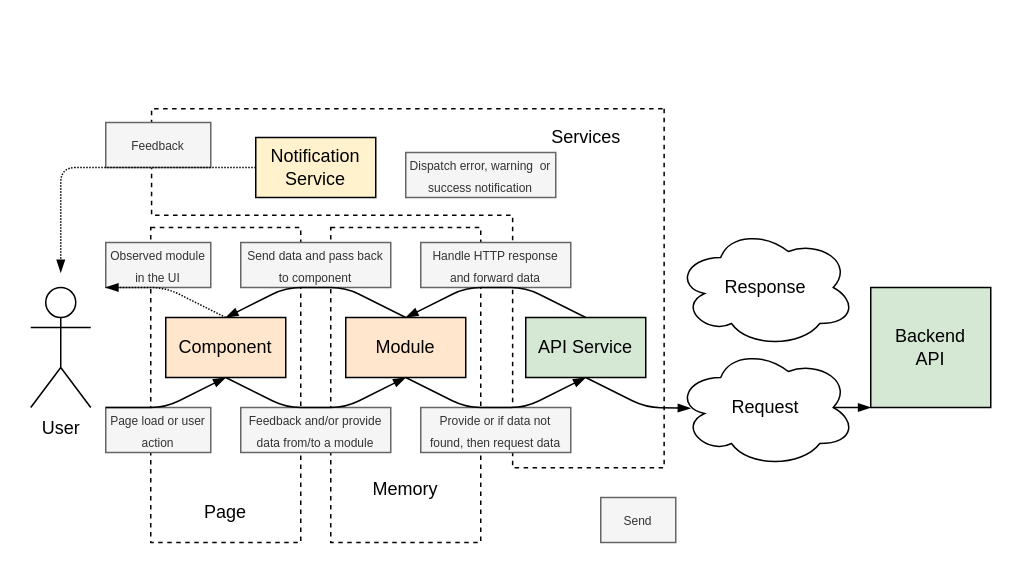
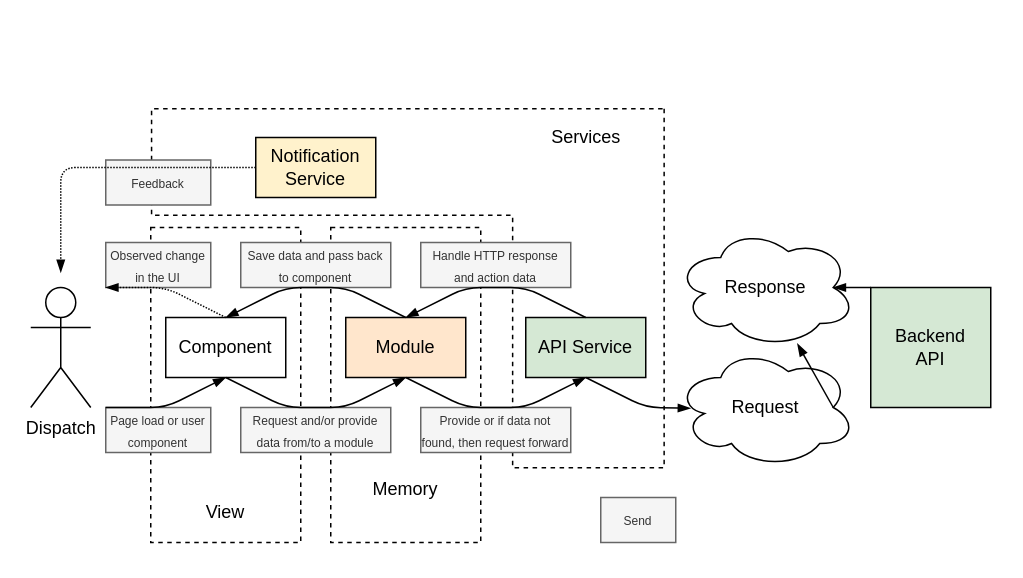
  <mxCell id="0" />
  <mxCell id="1" parent="0" />
  <mxCell id="2" value="" style="rounded=0;whiteSpace=wrap;html=1;shadow=0;glass=0;dashed=1;fillColor=none;" parent="1" vertex="1"><mxGeometry x="100" y="151" width="100" height="210" as="geometry" /></mxCell>
  <mxCell id="3" value="" style="rounded=0;whiteSpace=wrap;html=1;shadow=0;glass=0;dashed=1;fillColor=none;" parent="1" vertex="1"><mxGeometry x="220" y="151" width="100" height="210" as="geometry" /></mxCell>
  <mxCell id="4" value="" style="shape=corner;whiteSpace=wrap;html=1;rotation=90;dx=71;dy=101;dashed=1;fillColor=none;" parent="1" vertex="1"><mxGeometry x="151.76" y="20.62" width="239.3" height="341.71" as="geometry" /></mxCell>
- <mxCell id="5" value="Component" style="rounded=0;whiteSpace=wrap;html=1;fillColor=#ffe6cc;" parent="1" vertex="1"><mxGeometry x="110" y="211" width="80" height="40" as="geometry" /></mxCell>
+ <mxCell id="5" value="Component" style="rounded=0;whiteSpace=wrap;html=1;" parent="1" vertex="1"><mxGeometry x="110" y="211" width="80" height="40" as="geometry" /></mxCell>
  <mxCell id="6" value="Module" style="rounded=0;whiteSpace=wrap;html=1;fillColor=#ffe6cc;" parent="1" vertex="1"><mxGeometry x="230" y="211" width="80" height="40" as="geometry" /></mxCell>
  <mxCell id="7" value="API Service" style="rounded=0;whiteSpace=wrap;html=1;fillColor=#d5e8d4;" parent="1" vertex="1"><mxGeometry x="350" y="211" width="80" height="40" as="geometry" /></mxCell>
  <mxCell id="8" value="Notification Service" style="rounded=0;whiteSpace=wrap;html=1;fillColor=#fff2cc;" parent="1" vertex="1"><mxGeometry x="170" y="91" width="80" height="40" as="geometry" /></mxCell>
  <mxCell id="9" value="Request" style="ellipse;shape=cloud;whiteSpace=wrap;html=1;" parent="1" vertex="1"><mxGeometry x="450" y="231" width="120" height="80" as="geometry" /></mxCell>
- <mxCell id="10" value="User" style="shape=umlActor;verticalLabelPosition=bottom;verticalAlign=top;html=1;outlineConnect=0;" parent="1" vertex="1"><mxGeometry x="20" y="191" width="40" height="80" as="geometry" /></mxCell>
+ <mxCell id="10" value="Dispatch" style="shape=umlActor;verticalLabelPosition=bottom;verticalAlign=top;html=1;outlineConnect=0;" parent="1" vertex="1"><mxGeometry x="20" y="191" width="40" height="80" as="geometry" /></mxCell>
  <mxCell id="11" value="Response" style="ellipse;shape=cloud;whiteSpace=wrap;html=1;" parent="1" vertex="1"><mxGeometry x="450" y="151" width="120" height="80" as="geometry" /></mxCell>
  <mxCell id="12" value="Backend &lt;br&gt;API" style="whiteSpace=wrap;html=1;aspect=fixed;fillColor=#d5e8d4;" parent="1" vertex="1"><mxGeometry x="580" y="191" width="80" height="80" as="geometry" /></mxCell>
- <mxCell id="13" value="" style="endArrow=blockThin;html=1;endFill=1;exitX=0.875;exitY=0.5;exitDx=0;exitDy=0;exitPerimeter=0;entryX=0;entryY=1;entryDx=0;entryDy=0;" parent="1" source="9" target="12" edge="1"><mxGeometry width="50" height="50" relative="1" as="geometry"><mxPoint x="520" y="261" as="sourcePoint" /><mxPoint x="560" y="261" as="targetPoint" /></mxGeometry></mxCell>
- <mxCell id="15" value="&lt;span style=&quot;font-size: 8px&quot;&gt;Feedback and/or provide data from/to a module&lt;/span&gt;" style="text;html=1;strokeColor=#666666;fillColor=#f5f5f5;align=center;verticalAlign=middle;whiteSpace=wrap;rounded=0;fontColor=#333333;" parent="1" vertex="1"><mxGeometry x="160" y="271" width="100" height="30" as="geometry" /></mxCell>
- <mxCell id="16" value="&lt;span style=&quot;font-size: 8px&quot;&gt;Page load or user action&lt;/span&gt;" style="text;html=1;strokeColor=#666666;fillColor=#f5f5f5;align=center;verticalAlign=middle;whiteSpace=wrap;rounded=0;fontColor=#333333;" parent="1" vertex="1"><mxGeometry x="70" y="271" width="70" height="30" as="geometry" /></mxCell>
- <mxCell id="17" value="&lt;font style=&quot;font-size: 8px&quot;&gt;Provide or if data not found, then request&amp;nbsp;&lt;/font&gt;&lt;span style=&quot;font-size: 8px&quot;&gt;data&lt;/span&gt;" style="text;html=1;strokeColor=#666666;fillColor=#f5f5f5;align=center;verticalAlign=middle;whiteSpace=wrap;rounded=0;fontColor=#333333;" parent="1" vertex="1"><mxGeometry x="280" y="271" width="100" height="30" as="geometry" /></mxCell>
- <mxCell id="18" value="&lt;font style=&quot;font-size: 8px&quot;&gt;Send data and pass back to component&lt;/font&gt;" style="text;html=1;strokeColor=#666666;fillColor=#f5f5f5;align=center;verticalAlign=middle;whiteSpace=wrap;rounded=0;fontColor=#333333;" parent="1" vertex="1"><mxGeometry x="160" y="161" width="100" height="30" as="geometry" /></mxCell>
- <mxCell id="19" value="&lt;font style=&quot;font-size: 8px&quot;&gt;Handle HTTP response and forward data&lt;/font&gt;" style="text;html=1;strokeColor=#666666;fillColor=#f5f5f5;align=center;verticalAlign=middle;whiteSpace=wrap;rounded=0;fontColor=#333333;" parent="1" vertex="1"><mxGeometry x="280" y="161" width="100" height="30" as="geometry" /></mxCell>
- <mxCell id="20" value="&lt;font style=&quot;font-size: 8px&quot;&gt;Dispatch error, warning&amp;nbsp; or success notification&lt;/font&gt;" style="text;html=1;strokeColor=#666666;fillColor=#f5f5f5;align=center;verticalAlign=middle;whiteSpace=wrap;rounded=0;fontColor=#333333;" parent="1" vertex="1"><mxGeometry x="270" y="101" width="100" height="30" as="geometry" /></mxCell>
- <mxCell id="21" value="&lt;font style=&quot;font-size: 8px&quot;&gt;Feedback&lt;/font&gt;" style="text;html=1;strokeColor=#666666;fillColor=#f5f5f5;align=center;verticalAlign=middle;whiteSpace=wrap;rounded=0;fontColor=#333333;" parent="1" vertex="1"><mxGeometry x="70" y="81" width="70" height="30" as="geometry" /></mxCell>
- <mxCell id="22" value="&lt;font style=&quot;font-size: 8px&quot;&gt;Observed module in the UI&lt;/font&gt;" style="text;html=1;strokeColor=#666666;fillColor=#f5f5f5;align=center;verticalAlign=middle;whiteSpace=wrap;rounded=0;fontColor=#333333;" parent="1" vertex="1"><mxGeometry x="70" y="161" width="70" height="30" as="geometry" /></mxCell>
+ <mxCell id="13" value="" style="endArrow=blockThin;html=1;endFill=1;exitX=0.875;exitY=0.5;exitDx=0;exitDy=0;exitPerimeter=0;" parent="1" source="9" target="11" edge="1"><mxGeometry width="50" height="50" relative="1" as="geometry"><mxPoint x="520" y="261" as="sourcePoint" /><mxPoint x="560" y="261" as="targetPoint" /></mxGeometry></mxCell>
+ <mxCell id="14" value="" style="endArrow=blockThin;html=1;endFill=1;exitX=0;exitY=0;exitDx=0;exitDy=0;entryX=0.875;entryY=0.5;entryDx=0;entryDy=0;entryPerimeter=0;" parent="1" source="12" target="11" edge="1"><mxGeometry width="50" height="50" relative="1" as="geometry"><mxPoint x="510" y="221" as="sourcePoint" /><mxPoint x="550" y="221" as="targetPoint" /></mxGeometry></mxCell>
+ <mxCell id="15" value="&lt;span style=&quot;font-size: 8px&quot;&gt;Request and/or provide data from/to a module&lt;/span&gt;" style="text;html=1;strokeColor=#666666;fillColor=#f5f5f5;align=center;verticalAlign=middle;whiteSpace=wrap;rounded=0;fontColor=#333333;" parent="1" vertex="1"><mxGeometry x="160" y="271" width="100" height="30" as="geometry" /></mxCell>
+ <mxCell id="16" value="&lt;span style=&quot;font-size: 8px&quot;&gt;Page load or user component&lt;/span&gt;" style="text;html=1;strokeColor=#666666;fillColor=#f5f5f5;align=center;verticalAlign=middle;whiteSpace=wrap;rounded=0;fontColor=#333333;" parent="1" vertex="1"><mxGeometry x="70" y="271" width="70" height="30" as="geometry" /></mxCell>
+ <mxCell id="17" value="&lt;font style=&quot;font-size: 8px&quot;&gt;Provide or if data not found, then request&amp;nbsp;&lt;/font&gt;&lt;span style=&quot;font-size: 8px&quot;&gt;forward&lt;/span&gt;" style="text;html=1;strokeColor=#666666;fillColor=#f5f5f5;align=center;verticalAlign=middle;whiteSpace=wrap;rounded=0;fontColor=#333333;" parent="1" vertex="1"><mxGeometry x="280" y="271" width="100" height="30" as="geometry" /></mxCell>
+ <mxCell id="18" value="&lt;font style=&quot;font-size: 8px&quot;&gt;Save data and pass back to component&lt;/font&gt;" style="text;html=1;strokeColor=#666666;fillColor=#f5f5f5;align=center;verticalAlign=middle;whiteSpace=wrap;rounded=0;fontColor=#333333;" parent="1" vertex="1"><mxGeometry x="160" y="161" width="100" height="30" as="geometry" /></mxCell>
+ <mxCell id="19" value="&lt;font style=&quot;font-size: 8px&quot;&gt;Handle HTTP response and action data&lt;/font&gt;" style="text;html=1;strokeColor=#666666;fillColor=#f5f5f5;align=center;verticalAlign=middle;whiteSpace=wrap;rounded=0;fontColor=#333333;" parent="1" vertex="1"><mxGeometry x="280" y="161" width="100" height="30" as="geometry" /></mxCell>
+ <mxCell id="21" value="&lt;font style=&quot;font-size: 8px&quot;&gt;Feedback&lt;/font&gt;" style="text;html=1;strokeColor=#666666;fillColor=#f5f5f5;align=center;verticalAlign=middle;whiteSpace=wrap;rounded=0;fontColor=#333333;" parent="1" vertex="1"><mxGeometry x="70" y="106" width="70" height="30" as="geometry" /></mxCell>
+ <mxCell id="22" value="&lt;font style=&quot;font-size: 8px&quot;&gt;Observed change in the UI&lt;/font&gt;" style="text;html=1;strokeColor=#666666;fillColor=#f5f5f5;align=center;verticalAlign=middle;whiteSpace=wrap;rounded=0;fontColor=#333333;" parent="1" vertex="1"><mxGeometry x="70" y="161" width="70" height="30" as="geometry" /></mxCell>
  <mxCell id="23" value="&lt;font style=&quot;font-size: 8px&quot;&gt;Send&lt;/font&gt;" style="text;html=1;strokeColor=#666666;fillColor=#f5f5f5;align=center;verticalAlign=middle;whiteSpace=wrap;rounded=0;fontColor=#333333;" parent="1" vertex="1"><mxGeometry x="400" y="331" width="50" height="30" as="geometry" /></mxCell>
  <mxCell id="24" value="" style="endArrow=blockThin;html=1;endFill=1;entryX=0.5;entryY=1;entryDx=0;entryDy=0;" parent="1" target="5" edge="1"><mxGeometry width="50" height="50" relative="1" as="geometry"><mxPoint x="70" y="271" as="sourcePoint" /><mxPoint x="151" y="271" as="targetPoint" /><Array as="points"><mxPoint x="110" y="271" /></Array></mxGeometry></mxCell>
  <mxCell id="25" value="" style="endArrow=blockThin;html=1;endFill=1;entryX=0.5;entryY=1;entryDx=0;entryDy=0;exitX=0.5;exitY=1;exitDx=0;exitDy=0;" parent="1" source="5" target="6" edge="1"><mxGeometry width="50" height="50" relative="1" as="geometry"><mxPoint x="190" y="271" as="sourcePoint" /><mxPoint x="260" y="261" as="targetPoint" /><Array as="points"><mxPoint x="190" y="271" /><mxPoint x="230" y="271" /></Array></mxGeometry></mxCell>
  <mxCell id="26" value="" style="endArrow=blockThin;html=1;endFill=1;entryX=0.5;entryY=1;entryDx=0;entryDy=0;exitX=0.5;exitY=1;exitDx=0;exitDy=0;" parent="1" source="6" target="7" edge="1"><mxGeometry width="50" height="50" relative="1" as="geometry"><mxPoint x="280" y="261" as="sourcePoint" /><mxPoint x="390" y="261" as="targetPoint" /><Array as="points"><mxPoint x="310" y="271" /><mxPoint x="350" y="271" /></Array></mxGeometry></mxCell>
  <mxCell id="27" value="" style="endArrow=blockThin;html=1;endFill=1;exitX=0.5;exitY=1;exitDx=0;exitDy=0;entryX=0.082;entryY=0.506;entryDx=0;entryDy=0;entryPerimeter=0;" parent="1" target="9" edge="1"><mxGeometry width="50" height="50" relative="1" as="geometry"><mxPoint x="390" y="251" as="sourcePoint" /><mxPoint x="470" y="271" as="targetPoint" /><Array as="points"><mxPoint x="430" y="271" /></Array></mxGeometry></mxCell>
  <mxCell id="28" value="" style="endArrow=blockThin;html=1;endFill=1;exitX=0.5;exitY=0;exitDx=0;exitDy=0;entryX=0.5;entryY=0;entryDx=0;entryDy=0;" parent="1" source="7" target="6" edge="1"><mxGeometry width="50" height="50" relative="1" as="geometry"><mxPoint x="290" y="211" as="sourcePoint" /><mxPoint x="330" y="211" as="targetPoint" /><Array as="points"><mxPoint x="350" y="191" /><mxPoint x="310" y="191" /></Array></mxGeometry></mxCell>
  <mxCell id="29" value="" style="endArrow=blockThin;html=1;endFill=1;exitX=0.5;exitY=0;exitDx=0;exitDy=0;entryX=0.5;entryY=0;entryDx=0;entryDy=0;" parent="1" source="6" target="5" edge="1"><mxGeometry width="50" height="50" relative="1" as="geometry"><mxPoint x="270" y="201" as="sourcePoint" /><mxPoint x="150" y="201" as="targetPoint" /><Array as="points"><mxPoint x="230" y="191" /><mxPoint x="190" y="191" /></Array></mxGeometry></mxCell>
  <mxCell id="30" value="" style="endArrow=blockThin;html=1;endFill=1;exitX=0.5;exitY=0;exitDx=0;exitDy=0;dashed=1;dashPattern=1 1;" parent="1" source="5" edge="1"><mxGeometry width="50" height="50" relative="1" as="geometry"><mxPoint x="100" y="201" as="sourcePoint" /><mxPoint x="70" y="191" as="targetPoint" /><Array as="points"><mxPoint x="110" y="191" /></Array></mxGeometry></mxCell>
  <mxCell id="31" value="" style="endArrow=blockThin;html=1;endFill=1;dashed=1;exitX=0;exitY=0.5;exitDx=0;exitDy=0;dashPattern=1 1;" parent="1" source="8" edge="1"><mxGeometry width="50" height="50" relative="1" as="geometry"><mxPoint x="140" y="171" as="sourcePoint" /><mxPoint x="40" y="181" as="targetPoint" /><Array as="points"><mxPoint x="40" y="111" /></Array></mxGeometry></mxCell>
  <mxCell id="32" value="Services" style="text;html=1;strokeColor=none;fillColor=none;align=center;verticalAlign=middle;whiteSpace=wrap;rounded=0;dashed=1;" parent="1" vertex="1"><mxGeometry x="351.06" y="81" width="78.94" height="20" as="geometry" /></mxCell>
  <mxCell id="33" value="Memory" style="text;html=1;strokeColor=none;fillColor=none;align=center;verticalAlign=middle;whiteSpace=wrap;rounded=0;dashed=1;" parent="1" vertex="1"><mxGeometry x="230" y="316" width="80" height="20" as="geometry" /></mxCell>
- <mxCell id="34" value="Page" style="text;html=1;strokeColor=none;fillColor=none;align=center;verticalAlign=middle;whiteSpace=wrap;rounded=0;dashed=1;" parent="1" vertex="1"><mxGeometry x="130" y="331" width="40" height="20" as="geometry" /></mxCell>
+ <mxCell id="34" value="View" style="text;html=1;strokeColor=none;fillColor=none;align=center;verticalAlign=middle;whiteSpace=wrap;rounded=0;dashed=1;" parent="1" vertex="1"><mxGeometry x="130" y="331" width="40" height="20" as="geometry" /></mxCell>
